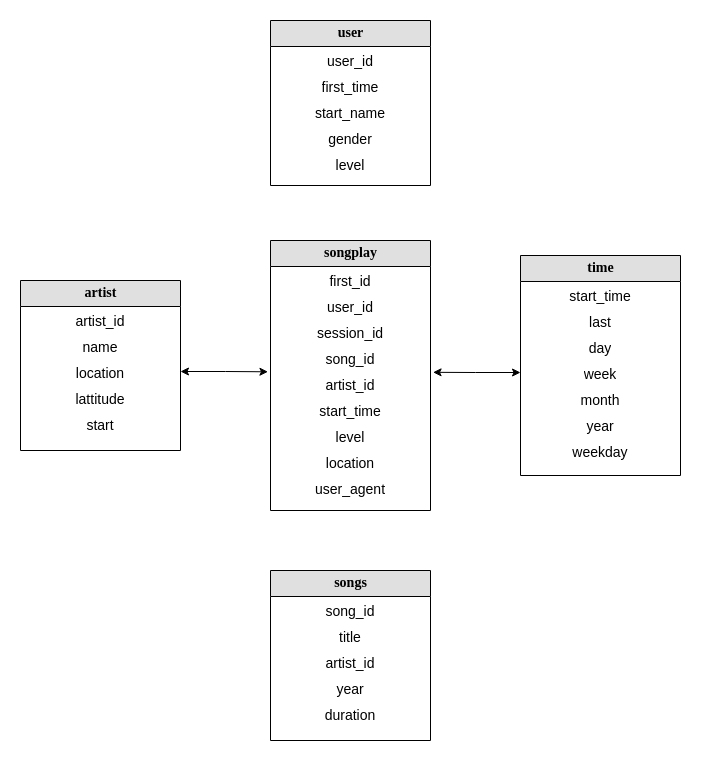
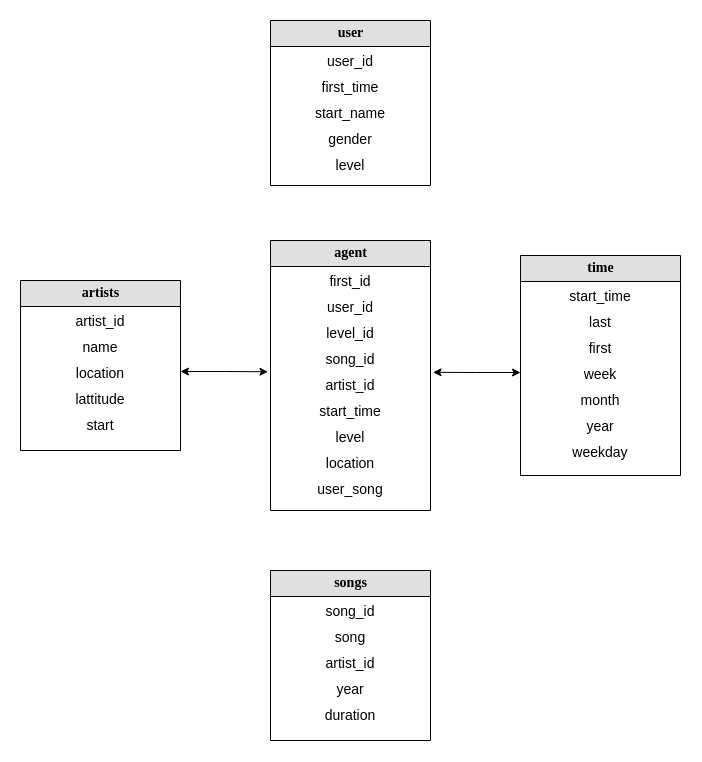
  <mxCell id="0" />
  <mxCell id="1" parent="0" />
- <mxCell id="2" value="&lt;b&gt;songplay&lt;/b&gt;" style="swimlane;html=1;fontStyle=0;childLayout=stackLayout;horizontal=1;startSize=26;fillColor=#e0e0e0;horizontalStack=0;resizeParent=1;resizeLast=0;collapsible=1;marginBottom=0;swimlaneFillColor=#ffffff;align=center;rounded=0;shadow=0;comic=0;labelBackgroundColor=none;strokeWidth=1;fontFamily=Verdana;fontSize=14" parent="1" vertex="1"><mxGeometry x="270" y="240" width="160" height="270" as="geometry" /></mxCell>
+ <mxCell id="2" value="&lt;b&gt;agent&lt;/b&gt;" style="swimlane;html=1;fontStyle=0;childLayout=stackLayout;horizontal=1;startSize=26;fillColor=#e0e0e0;horizontalStack=0;resizeParent=1;resizeLast=0;collapsible=1;marginBottom=0;swimlaneFillColor=#ffffff;align=center;rounded=0;shadow=0;comic=0;labelBackgroundColor=none;strokeWidth=1;fontFamily=Verdana;fontSize=14" parent="1" vertex="1"><mxGeometry x="270" y="240" width="160" height="270" as="geometry" /></mxCell>
  <mxCell id="3" value="&lt;span style=&quot;font-weight: normal;&quot;&gt;&lt;font style=&quot;font-size: 14px;&quot;&gt;first_id&lt;/font&gt;&lt;/span&gt;" style="text;strokeColor=none;fillColor=none;align=center;verticalAlign=top;spacingLeft=4;spacingRight=4;overflow=hidden;rotatable=0;points=[[0,0.5],[1,0.5]];portConstraint=eastwest;whiteSpace=wrap;html=1;fontStyle=1" vertex="1" parent="2"><mxGeometry y="26" width="160" height="26" as="geometry" /></mxCell>
  <mxCell id="4" value="&lt;span style=&quot;font-size: 14px; font-weight: 400;&quot;&gt;user_id&lt;/span&gt;" style="text;strokeColor=none;fillColor=none;align=center;verticalAlign=top;spacingLeft=4;spacingRight=4;overflow=hidden;rotatable=0;points=[[0,0.5],[1,0.5]];portConstraint=eastwest;whiteSpace=wrap;html=1;fontStyle=1" vertex="1" parent="2"><mxGeometry y="52" width="160" height="26" as="geometry" /></mxCell>
- <mxCell id="5" value="&lt;span style=&quot;font-size: 14px; font-weight: 400;&quot;&gt;session_id&lt;/span&gt;" style="text;strokeColor=none;fillColor=none;align=center;verticalAlign=top;spacingLeft=4;spacingRight=4;overflow=hidden;rotatable=0;points=[[0,0.5],[1,0.5]];portConstraint=eastwest;whiteSpace=wrap;html=1;fontStyle=1" vertex="1" parent="2"><mxGeometry y="78" width="160" height="26" as="geometry" /></mxCell>
+ <mxCell id="5" value="&lt;span style=&quot;font-size: 14px; font-weight: 400;&quot;&gt;level_id&lt;/span&gt;" style="text;strokeColor=none;fillColor=none;align=center;verticalAlign=top;spacingLeft=4;spacingRight=4;overflow=hidden;rotatable=0;points=[[0,0.5],[1,0.5]];portConstraint=eastwest;whiteSpace=wrap;html=1;fontStyle=1" vertex="1" parent="2"><mxGeometry y="78" width="160" height="26" as="geometry" /></mxCell>
  <mxCell id="6" value="&lt;span style=&quot;font-size: 14px; font-weight: 400;&quot;&gt;song_id&lt;/span&gt;" style="text;strokeColor=none;fillColor=none;align=center;verticalAlign=top;spacingLeft=4;spacingRight=4;overflow=hidden;rotatable=0;points=[[0,0.5],[1,0.5]];portConstraint=eastwest;whiteSpace=wrap;html=1;fontStyle=1" vertex="1" parent="2"><mxGeometry y="104" width="160" height="26" as="geometry" /></mxCell>
  <mxCell id="7" value="&lt;span style=&quot;font-size: 14px; font-weight: 400;&quot;&gt;artist_id&lt;/span&gt;" style="text;strokeColor=none;fillColor=none;align=center;verticalAlign=top;spacingLeft=4;spacingRight=4;overflow=hidden;rotatable=0;points=[[0,0.5],[1,0.5]];portConstraint=eastwest;whiteSpace=wrap;html=1;fontStyle=1" vertex="1" parent="2"><mxGeometry y="130" width="160" height="26" as="geometry" /></mxCell>
  <mxCell id="8" value="&lt;span style=&quot;font-size: 14px; font-weight: 400;&quot;&gt;start_time&lt;/span&gt;" style="text;strokeColor=none;fillColor=none;align=center;verticalAlign=top;spacingLeft=4;spacingRight=4;overflow=hidden;rotatable=0;points=[[0,0.5],[1,0.5]];portConstraint=eastwest;whiteSpace=wrap;html=1;fontStyle=1" vertex="1" parent="2"><mxGeometry y="156" width="160" height="26" as="geometry" /></mxCell>
  <mxCell id="9" value="&lt;span style=&quot;font-size: 14px; font-weight: 400;&quot;&gt;level&lt;/span&gt;" style="text;strokeColor=none;fillColor=none;align=center;verticalAlign=top;spacingLeft=4;spacingRight=4;overflow=hidden;rotatable=0;points=[[0,0.5],[1,0.5]];portConstraint=eastwest;whiteSpace=wrap;html=1;fontStyle=1" vertex="1" parent="2"><mxGeometry y="182" width="160" height="26" as="geometry" /></mxCell>
  <mxCell id="10" value="&lt;span style=&quot;font-size: 14px; font-weight: 400;&quot;&gt;location&lt;/span&gt;" style="text;strokeColor=none;fillColor=none;align=center;verticalAlign=top;spacingLeft=4;spacingRight=4;overflow=hidden;rotatable=0;points=[[0,0.5],[1,0.5]];portConstraint=eastwest;whiteSpace=wrap;html=1;fontStyle=1" vertex="1" parent="2"><mxGeometry y="208" width="160" height="26" as="geometry" /></mxCell>
- <mxCell id="11" value="&lt;span style=&quot;font-size: 14px; font-weight: 400;&quot;&gt;user_agent&lt;/span&gt;" style="text;strokeColor=none;fillColor=none;align=center;verticalAlign=top;spacingLeft=4;spacingRight=4;overflow=hidden;rotatable=0;points=[[0,0.5],[1,0.5]];portConstraint=eastwest;whiteSpace=wrap;html=1;fontStyle=1" vertex="1" parent="2"><mxGeometry y="234" width="160" height="26" as="geometry" /></mxCell>
+ <mxCell id="11" value="&lt;span style=&quot;font-size: 14px; font-weight: 400;&quot;&gt;user_song&lt;/span&gt;" style="text;strokeColor=none;fillColor=none;align=center;verticalAlign=top;spacingLeft=4;spacingRight=4;overflow=hidden;rotatable=0;points=[[0,0.5],[1,0.5]];portConstraint=eastwest;whiteSpace=wrap;html=1;fontStyle=1" vertex="1" parent="2"><mxGeometry y="234" width="160" height="26" as="geometry" /></mxCell>
  <mxCell id="12" value="&lt;b&gt;user&lt;/b&gt;" style="swimlane;html=1;fontStyle=0;childLayout=stackLayout;horizontal=1;startSize=26;fillColor=#e0e0e0;horizontalStack=0;resizeParent=1;resizeLast=0;collapsible=1;marginBottom=0;swimlaneFillColor=#ffffff;align=center;rounded=0;shadow=0;comic=0;labelBackgroundColor=none;strokeWidth=1;fontFamily=Verdana;fontSize=14" vertex="1" parent="1"><mxGeometry x="270" y="20" width="160" height="165" as="geometry" /></mxCell>
  <mxCell id="13" value="&lt;span style=&quot;font-size: 14px; font-weight: 400;&quot;&gt;user_id&lt;/span&gt;" style="text;strokeColor=none;fillColor=none;align=center;verticalAlign=top;spacingLeft=4;spacingRight=4;overflow=hidden;rotatable=0;points=[[0,0.5],[1,0.5]];portConstraint=eastwest;whiteSpace=wrap;html=1;fontStyle=1" vertex="1" parent="12"><mxGeometry y="26" width="160" height="26" as="geometry" /></mxCell>
  <mxCell id="14" value="&lt;span style=&quot;font-size: 14px; font-weight: 400;&quot;&gt;first_time&lt;/span&gt;" style="text;strokeColor=none;fillColor=none;align=center;verticalAlign=top;spacingLeft=4;spacingRight=4;overflow=hidden;rotatable=0;points=[[0,0.5],[1,0.5]];portConstraint=eastwest;whiteSpace=wrap;html=1;fontStyle=1" vertex="1" parent="12"><mxGeometry y="52" width="160" height="26" as="geometry" /></mxCell>
  <mxCell id="15" value="&lt;span style=&quot;font-size: 14px; font-weight: 400;&quot;&gt;start_name&lt;/span&gt;" style="text;strokeColor=none;fillColor=none;align=center;verticalAlign=top;spacingLeft=4;spacingRight=4;overflow=hidden;rotatable=0;points=[[0,0.5],[1,0.5]];portConstraint=eastwest;whiteSpace=wrap;html=1;fontStyle=1" vertex="1" parent="12"><mxGeometry y="78" width="160" height="26" as="geometry" /></mxCell>
  <mxCell id="16" value="&lt;span style=&quot;font-size: 14px; font-weight: 400;&quot;&gt;gender&lt;/span&gt;" style="text;strokeColor=none;fillColor=none;align=center;verticalAlign=top;spacingLeft=4;spacingRight=4;overflow=hidden;rotatable=0;points=[[0,0.5],[1,0.5]];portConstraint=eastwest;whiteSpace=wrap;html=1;fontStyle=1" vertex="1" parent="12"><mxGeometry y="104" width="160" height="26" as="geometry" /></mxCell>
  <mxCell id="17" value="&lt;span style=&quot;font-size: 14px; font-weight: 400;&quot;&gt;level&lt;/span&gt;" style="text;strokeColor=none;fillColor=none;align=center;verticalAlign=top;spacingLeft=4;spacingRight=4;overflow=hidden;rotatable=0;points=[[0,0.5],[1,0.5]];portConstraint=eastwest;whiteSpace=wrap;html=1;fontStyle=1" vertex="1" parent="12"><mxGeometry y="130" width="160" height="26" as="geometry" /></mxCell>
  <mxCell id="18" value="&lt;b&gt;songs&lt;/b&gt;" style="swimlane;html=1;fontStyle=0;childLayout=stackLayout;horizontal=1;startSize=26;fillColor=#e0e0e0;horizontalStack=0;resizeParent=1;resizeLast=0;collapsible=1;marginBottom=0;swimlaneFillColor=#ffffff;align=center;rounded=0;shadow=0;comic=0;labelBackgroundColor=none;strokeWidth=1;fontFamily=Verdana;fontSize=14" vertex="1" parent="1"><mxGeometry x="270" y="570" width="160" height="170" as="geometry" /></mxCell>
  <mxCell id="19" value="&lt;span style=&quot;font-size: 14px; font-weight: 400;&quot;&gt;song_id&lt;/span&gt;" style="text;strokeColor=none;fillColor=none;align=center;verticalAlign=top;spacingLeft=4;spacingRight=4;overflow=hidden;rotatable=0;points=[[0,0.5],[1,0.5]];portConstraint=eastwest;whiteSpace=wrap;html=1;fontStyle=1" vertex="1" parent="18"><mxGeometry y="26" width="160" height="26" as="geometry" /></mxCell>
- <mxCell id="20" value="&lt;span style=&quot;font-size: 14px; font-weight: 400;&quot;&gt;title&lt;/span&gt;" style="text;strokeColor=none;fillColor=none;align=center;verticalAlign=top;spacingLeft=4;spacingRight=4;overflow=hidden;rotatable=0;points=[[0,0.5],[1,0.5]];portConstraint=eastwest;whiteSpace=wrap;html=1;fontStyle=1" vertex="1" parent="18"><mxGeometry y="52" width="160" height="26" as="geometry" /></mxCell>
+ <mxCell id="20" value="&lt;span style=&quot;font-size: 14px; font-weight: 400;&quot;&gt;song&lt;/span&gt;" style="text;strokeColor=none;fillColor=none;align=center;verticalAlign=top;spacingLeft=4;spacingRight=4;overflow=hidden;rotatable=0;points=[[0,0.5],[1,0.5]];portConstraint=eastwest;whiteSpace=wrap;html=1;fontStyle=1" vertex="1" parent="18"><mxGeometry y="52" width="160" height="26" as="geometry" /></mxCell>
  <mxCell id="21" value="&lt;span style=&quot;font-size: 14px; font-weight: 400;&quot;&gt;artist_id&lt;/span&gt;" style="text;strokeColor=none;fillColor=none;align=center;verticalAlign=top;spacingLeft=4;spacingRight=4;overflow=hidden;rotatable=0;points=[[0,0.5],[1,0.5]];portConstraint=eastwest;whiteSpace=wrap;html=1;fontStyle=1" vertex="1" parent="18"><mxGeometry y="78" width="160" height="26" as="geometry" /></mxCell>
  <mxCell id="22" value="&lt;span style=&quot;font-size: 14px; font-weight: 400;&quot;&gt;year&lt;/span&gt;" style="text;strokeColor=none;fillColor=none;align=center;verticalAlign=top;spacingLeft=4;spacingRight=4;overflow=hidden;rotatable=0;points=[[0,0.5],[1,0.5]];portConstraint=eastwest;whiteSpace=wrap;html=1;fontStyle=1" vertex="1" parent="18"><mxGeometry y="104" width="160" height="26" as="geometry" /></mxCell>
  <mxCell id="23" value="&lt;span style=&quot;font-size: 14px; font-weight: 400;&quot;&gt;duration&lt;/span&gt;" style="text;strokeColor=none;fillColor=none;align=center;verticalAlign=top;spacingLeft=4;spacingRight=4;overflow=hidden;rotatable=0;points=[[0,0.5],[1,0.5]];portConstraint=eastwest;whiteSpace=wrap;html=1;fontStyle=1" vertex="1" parent="18"><mxGeometry y="130" width="160" height="26" as="geometry" /></mxCell>
- <mxCell id="24" value="&lt;b&gt;artist&lt;/b&gt;" style="swimlane;html=1;fontStyle=0;childLayout=stackLayout;horizontal=1;startSize=26;fillColor=#e0e0e0;horizontalStack=0;resizeParent=1;resizeLast=0;collapsible=1;marginBottom=0;swimlaneFillColor=#ffffff;align=center;rounded=0;shadow=0;comic=0;labelBackgroundColor=none;strokeWidth=1;fontFamily=Verdana;fontSize=14" vertex="1" parent="1"><mxGeometry x="20" y="280" width="160" height="170" as="geometry" /></mxCell>
+ <mxCell id="24" value="&lt;b&gt;artists&lt;/b&gt;" style="swimlane;html=1;fontStyle=0;childLayout=stackLayout;horizontal=1;startSize=26;fillColor=#e0e0e0;horizontalStack=0;resizeParent=1;resizeLast=0;collapsible=1;marginBottom=0;swimlaneFillColor=#ffffff;align=center;rounded=0;shadow=0;comic=0;labelBackgroundColor=none;strokeWidth=1;fontFamily=Verdana;fontSize=14" vertex="1" parent="1"><mxGeometry x="20" y="280" width="160" height="170" as="geometry" /></mxCell>
  <mxCell id="25" value="&lt;span style=&quot;font-size: 14px; font-weight: 400;&quot;&gt;artist_id&lt;/span&gt;" style="text;strokeColor=none;fillColor=none;align=center;verticalAlign=top;spacingLeft=4;spacingRight=4;overflow=hidden;rotatable=0;points=[[0,0.5],[1,0.5]];portConstraint=eastwest;whiteSpace=wrap;html=1;fontStyle=1" vertex="1" parent="24"><mxGeometry y="26" width="160" height="26" as="geometry" /></mxCell>
  <mxCell id="26" value="&lt;span style=&quot;font-size: 14px; font-weight: 400;&quot;&gt;name&lt;/span&gt;" style="text;strokeColor=none;fillColor=none;align=center;verticalAlign=top;spacingLeft=4;spacingRight=4;overflow=hidden;rotatable=0;points=[[0,0.5],[1,0.5]];portConstraint=eastwest;whiteSpace=wrap;html=1;fontStyle=1" vertex="1" parent="24"><mxGeometry y="52" width="160" height="26" as="geometry" /></mxCell>
  <mxCell id="27" value="&lt;span style=&quot;font-size: 14px; font-weight: 400;&quot;&gt;location&lt;/span&gt;" style="text;strokeColor=none;fillColor=none;align=center;verticalAlign=top;spacingLeft=4;spacingRight=4;overflow=hidden;rotatable=0;points=[[0,0.5],[1,0.5]];portConstraint=eastwest;whiteSpace=wrap;html=1;fontStyle=1" vertex="1" parent="24"><mxGeometry y="78" width="160" height="26" as="geometry" /></mxCell>
  <mxCell id="28" value="&lt;span style=&quot;font-size: 14px; font-weight: 400;&quot;&gt;lattitude&lt;/span&gt;" style="text;strokeColor=none;fillColor=none;align=center;verticalAlign=top;spacingLeft=4;spacingRight=4;overflow=hidden;rotatable=0;points=[[0,0.5],[1,0.5]];portConstraint=eastwest;whiteSpace=wrap;html=1;fontStyle=1" vertex="1" parent="24"><mxGeometry y="104" width="160" height="26" as="geometry" /></mxCell>
  <mxCell id="29" value="&lt;span style=&quot;font-size: 14px; font-weight: 400;&quot;&gt;start&lt;/span&gt;" style="text;strokeColor=none;fillColor=none;align=center;verticalAlign=top;spacingLeft=4;spacingRight=4;overflow=hidden;rotatable=0;points=[[0,0.5],[1,0.5]];portConstraint=eastwest;whiteSpace=wrap;html=1;fontStyle=1" vertex="1" parent="24"><mxGeometry y="130" width="160" height="26" as="geometry" /></mxCell>
  <mxCell id="30" value="&lt;b&gt;time&lt;/b&gt;" style="swimlane;html=1;fontStyle=0;childLayout=stackLayout;horizontal=1;startSize=26;fillColor=#e0e0e0;horizontalStack=0;resizeParent=1;resizeLast=0;collapsible=1;marginBottom=0;swimlaneFillColor=#ffffff;align=center;rounded=0;shadow=0;comic=0;labelBackgroundColor=none;strokeWidth=1;fontFamily=Verdana;fontSize=14" vertex="1" parent="1"><mxGeometry x="520" y="255" width="160" height="220" as="geometry" /></mxCell>
  <mxCell id="31" value="&lt;span style=&quot;font-size: 14px; font-weight: 400;&quot;&gt;start_time&lt;/span&gt;" style="text;strokeColor=none;fillColor=none;align=center;verticalAlign=top;spacingLeft=4;spacingRight=4;overflow=hidden;rotatable=0;points=[[0,0.5],[1,0.5]];portConstraint=eastwest;whiteSpace=wrap;html=1;fontStyle=1" vertex="1" parent="30"><mxGeometry y="26" width="160" height="26" as="geometry" /></mxCell>
  <mxCell id="32" value="&lt;span style=&quot;font-size: 14px; font-weight: 400;&quot;&gt;last&lt;/span&gt;" style="text;strokeColor=none;fillColor=none;align=center;verticalAlign=top;spacingLeft=4;spacingRight=4;overflow=hidden;rotatable=0;points=[[0,0.5],[1,0.5]];portConstraint=eastwest;whiteSpace=wrap;html=1;fontStyle=1" vertex="1" parent="30"><mxGeometry y="52" width="160" height="26" as="geometry" /></mxCell>
- <mxCell id="33" value="&lt;span style=&quot;font-size: 14px; font-weight: 400;&quot;&gt;day&lt;/span&gt;" style="text;strokeColor=none;fillColor=none;align=center;verticalAlign=top;spacingLeft=4;spacingRight=4;overflow=hidden;rotatable=0;points=[[0,0.5],[1,0.5]];portConstraint=eastwest;whiteSpace=wrap;html=1;fontStyle=1" vertex="1" parent="30"><mxGeometry y="78" width="160" height="26" as="geometry" /></mxCell>
+ <mxCell id="33" value="&lt;span style=&quot;font-size: 14px; font-weight: 400;&quot;&gt;first&lt;/span&gt;" style="text;strokeColor=none;fillColor=none;align=center;verticalAlign=top;spacingLeft=4;spacingRight=4;overflow=hidden;rotatable=0;points=[[0,0.5],[1,0.5]];portConstraint=eastwest;whiteSpace=wrap;html=1;fontStyle=1" vertex="1" parent="30"><mxGeometry y="78" width="160" height="26" as="geometry" /></mxCell>
  <mxCell id="34" value="&lt;span style=&quot;font-size: 14px; font-weight: 400;&quot;&gt;week&lt;/span&gt;" style="text;strokeColor=none;fillColor=none;align=center;verticalAlign=top;spacingLeft=4;spacingRight=4;overflow=hidden;rotatable=0;points=[[0,0.5],[1,0.5]];portConstraint=eastwest;whiteSpace=wrap;html=1;fontStyle=1" vertex="1" parent="30"><mxGeometry y="104" width="160" height="26" as="geometry" /></mxCell>
  <mxCell id="35" value="&lt;span style=&quot;font-size: 14px; font-weight: 400;&quot;&gt;month&lt;/span&gt;" style="text;strokeColor=none;fillColor=none;align=center;verticalAlign=top;spacingLeft=4;spacingRight=4;overflow=hidden;rotatable=0;points=[[0,0.5],[1,0.5]];portConstraint=eastwest;whiteSpace=wrap;html=1;fontStyle=1" vertex="1" parent="30"><mxGeometry y="130" width="160" height="26" as="geometry" /></mxCell>
  <mxCell id="36" value="&lt;span style=&quot;font-size: 14px; font-weight: 400;&quot;&gt;year&lt;/span&gt;" style="text;strokeColor=none;fillColor=none;align=center;verticalAlign=top;spacingLeft=4;spacingRight=4;overflow=hidden;rotatable=0;points=[[0,0.5],[1,0.5]];portConstraint=eastwest;whiteSpace=wrap;html=1;fontStyle=1" vertex="1" parent="30"><mxGeometry y="156" width="160" height="26" as="geometry" /></mxCell>
  <mxCell id="37" value="&lt;span style=&quot;font-size: 14px; font-weight: 400;&quot;&gt;weekday&lt;/span&gt;" style="text;strokeColor=none;fillColor=none;align=center;verticalAlign=top;spacingLeft=4;spacingRight=4;overflow=hidden;rotatable=0;points=[[0,0.5],[1,0.5]];portConstraint=eastwest;whiteSpace=wrap;html=1;fontStyle=1" vertex="1" parent="30"><mxGeometry y="182" width="160" height="26" as="geometry" /></mxCell>
  <mxCell id="38" style="edgeStyle=orthogonalEdgeStyle;rounded=0;orthogonalLoop=1;jettySize=auto;html=1;entryX=-0.016;entryY=0.05;entryDx=0;entryDy=0;entryPerimeter=0;startArrow=classic;startFill=1;" edge="1" parent="1" source="27" target="7"><mxGeometry relative="1" as="geometry" /></mxCell>
  <mxCell id="39" style="edgeStyle=orthogonalEdgeStyle;rounded=0;orthogonalLoop=1;jettySize=auto;html=1;exitX=0;exitY=0.5;exitDx=0;exitDy=0;entryX=1.016;entryY=0.07;entryDx=0;entryDy=0;entryPerimeter=0;startArrow=classic;startFill=1;" edge="1" parent="1" source="34" target="7"><mxGeometry relative="1" as="geometry" /></mxCell>
